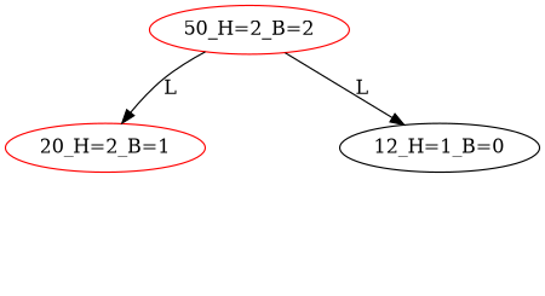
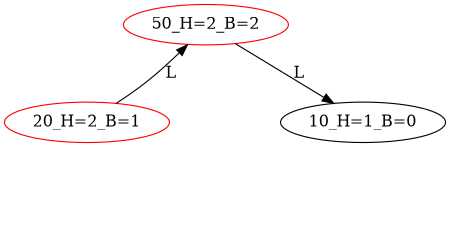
  digraph {
    "50_H=2_B=2" [color=red]
    "20_H=2_B=1" [color=red]
    HD0 [style=invis]
-   "10_H=1_B=0" [label="12_H=1_B=0"]
+   "10_H=1_B=0"
    HD1 [style=invis]
-   "50_H=2_B=2" -> "20_H=2_B=1" [label=L]
+   "20_H=2_B=1" -> "50_H=2_B=2" [label=L]
    "50_H=2_B=2" -> HD0 [label=L style=invis]
    "50_H=2_B=2" -> "10_H=1_B=0" [label=L]
    "20_H=2_B=1" -> HD1 [label=L style=invis]
  }
